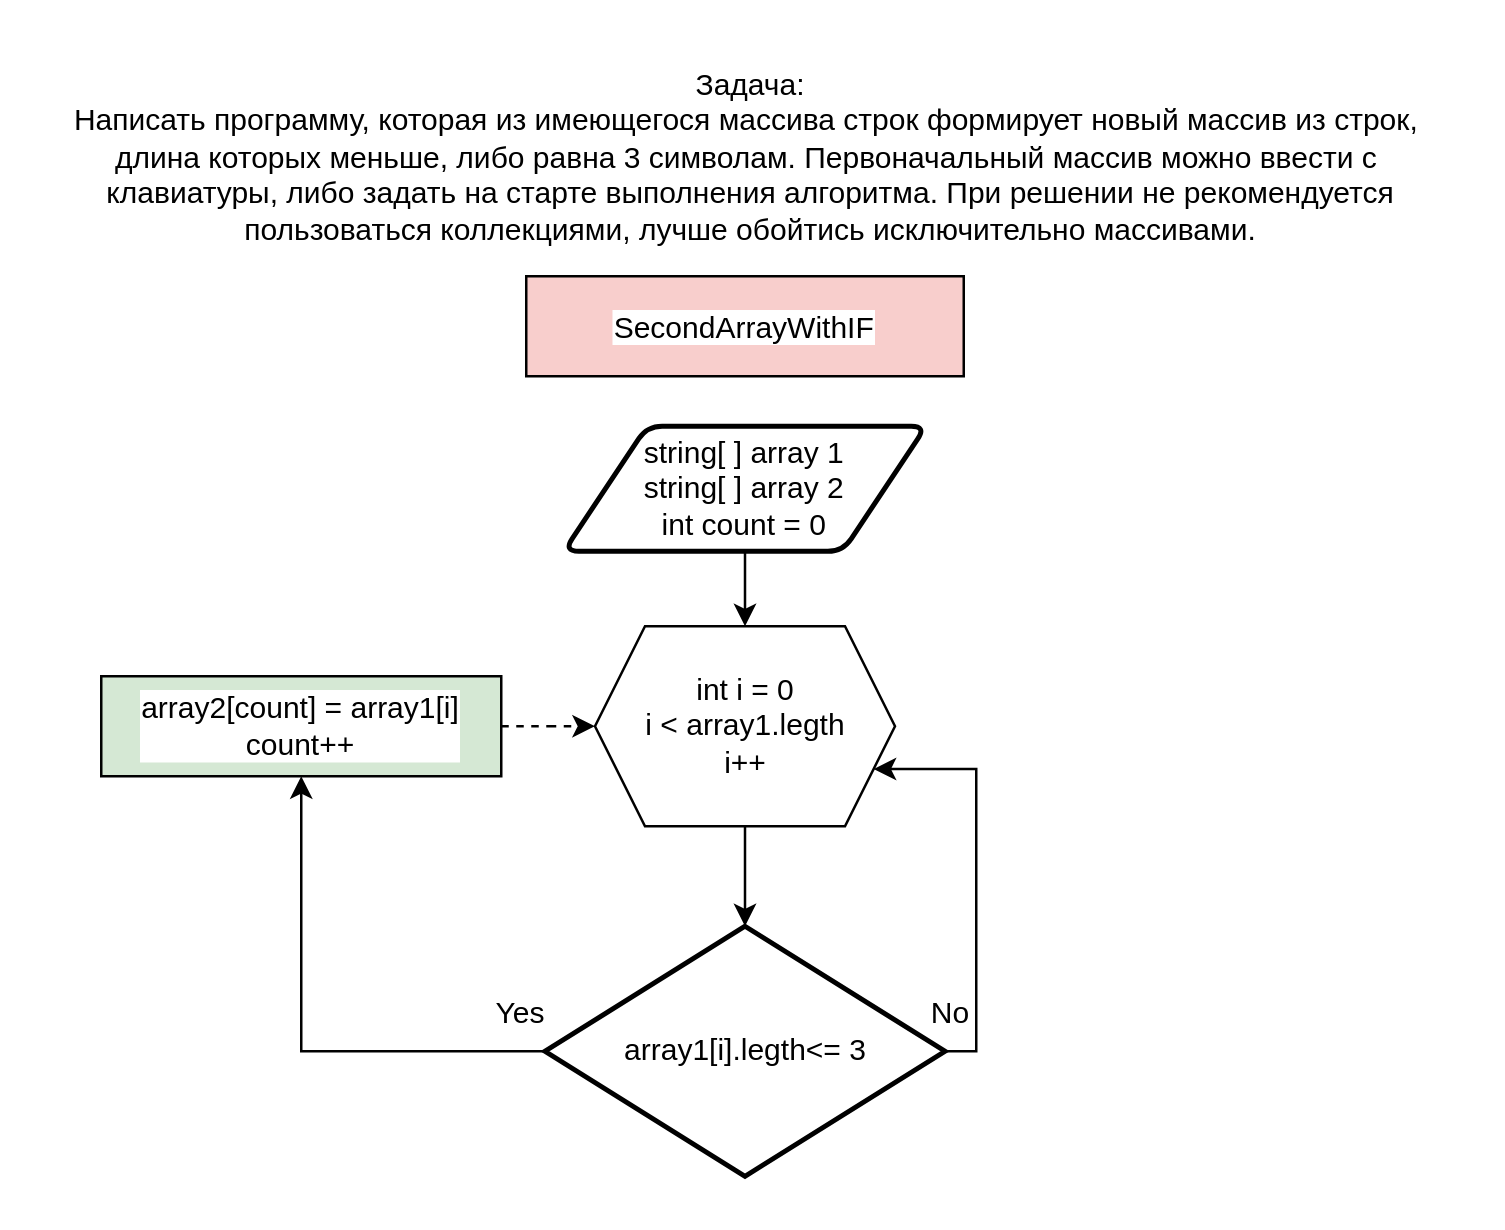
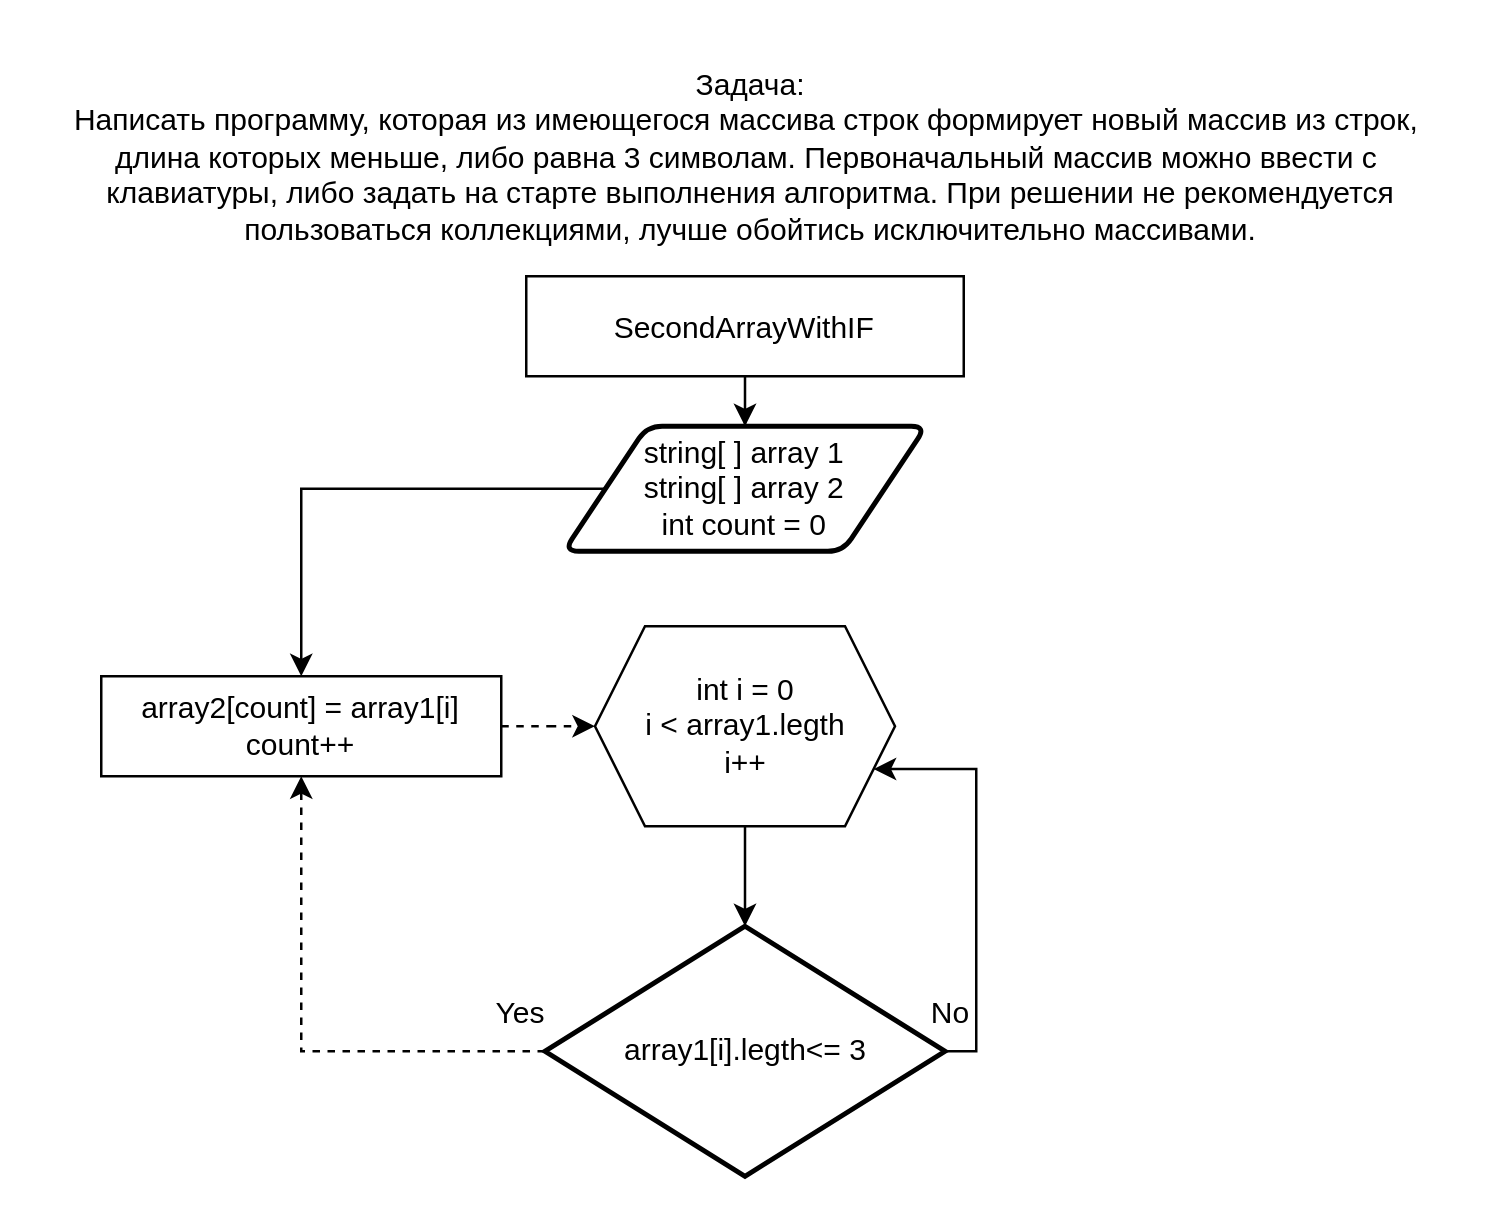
  <mxCell id="0" />
  <mxCell id="1" parent="0" />
  <mxCell id="2" value="Задача:&#10;Написать программу, которая из имеющегося массива строк формирует новый массив из строк,&amp;nbsp;&#10;длина которых меньше, либо равна 3 символам. Первоначальный массив можно ввести с&amp;nbsp;&#10;клавиатуры, либо задать на старте выполнения алгоритма. При решении не рекомендуется&#10;пользоваться коллекциями, лучше обойтись исключительно массивами." style="text;whiteSpace=wrap;html=1;align=center;" parent="1" vertex="1"><mxGeometry x="20" y="20" width="560" height="120" as="geometry" /></mxCell>
- <mxCell id="3" value="" style="edgeStyle=orthogonalEdgeStyle;rounded=0;orthogonalLoop=1;jettySize=auto;html=1;fontFamily=Helvetica;fontSize=12;fontColor=#000000;" edge="1" parent="1" source="4" target="8"><mxGeometry relative="1" as="geometry" /></mxCell>
+ <mxCell id="3" value="" style="edgeStyle=orthogonalEdgeStyle;rounded=0;orthogonalLoop=1;jettySize=auto;html=1;fontFamily=Helvetica;fontSize=12;fontColor=#000000;" edge="1" parent="1" source="4" target="13"><mxGeometry relative="1" as="geometry" /></mxCell>
  <mxCell id="4" value="string[ ] array 1&lt;br&gt;string[ ] array 2&lt;br&gt;int count = 0" style="shape=parallelogram;html=1;strokeWidth=2;perimeter=parallelogramPerimeter;whiteSpace=wrap;rounded=1;arcSize=12;size=0.23;" parent="1" vertex="1"><mxGeometry x="225" y="170" width="145" height="50" as="geometry" /></mxCell>
- <mxCell id="6" value="&lt;div style=&quot;line-height: 22px;&quot;&gt;&lt;span style=&quot;background-color: rgb(255, 255, 255);&quot;&gt;&lt;font style=&quot;font-size: 12px;&quot;&gt;SecondArrayWithIF&lt;/font&gt;&lt;/span&gt;&lt;/div&gt;" style="whiteSpace=wrap;html=1;align=center;fillColor=#f8cecc;" parent="1" vertex="1"><mxGeometry x="210" y="110" width="175" height="40" as="geometry" /></mxCell>
+ <mxCell id="5" value="" style="edgeStyle=orthogonalEdgeStyle;rounded=0;orthogonalLoop=1;jettySize=auto;html=1;" parent="1" source="6" target="4" edge="1"><mxGeometry relative="1" as="geometry" /></mxCell>
+ <mxCell id="6" value="&lt;div style=&quot;line-height: 22px;&quot;&gt;&lt;span style=&quot;background-color: rgb(255, 255, 255);&quot;&gt;&lt;font style=&quot;font-size: 12px;&quot;&gt;SecondArrayWithIF&lt;/font&gt;&lt;/span&gt;&lt;/div&gt;" style="whiteSpace=wrap;html=1;align=center;" parent="1" vertex="1"><mxGeometry x="210" y="110" width="175" height="40" as="geometry" /></mxCell>
  <mxCell id="7" value="" style="edgeStyle=orthogonalEdgeStyle;rounded=0;orthogonalLoop=1;jettySize=auto;html=1;fontFamily=Helvetica;fontSize=12;fontColor=#000000;" edge="1" parent="1" source="8" target="11"><mxGeometry relative="1" as="geometry" /></mxCell>
  <mxCell id="8" value="int i = 0&lt;br&gt;i &amp;lt; array1.legth&lt;br&gt;i++" style="shape=hexagon;perimeter=hexagonPerimeter2;whiteSpace=wrap;html=1;fixedSize=1;labelBackgroundColor=#FFFFFF;fontFamily=Helvetica;fontSize=12;fontColor=#000000;" vertex="1" parent="1"><mxGeometry x="237.5" y="250" width="120" height="80" as="geometry" /></mxCell>
- <mxCell id="9" style="edgeStyle=orthogonalEdgeStyle;rounded=0;orthogonalLoop=1;jettySize=auto;html=1;fontFamily=Helvetica;fontSize=12;fontColor=#000000;" edge="1" parent="1" source="11" target="13"><mxGeometry relative="1" as="geometry" /></mxCell>
+ <mxCell id="9" style="edgeStyle=orthogonalEdgeStyle;rounded=0;orthogonalLoop=1;jettySize=auto;html=1;fontFamily=Helvetica;fontSize=12;fontColor=#000000;dashed=1;" edge="1" parent="1" source="11" target="13"><mxGeometry relative="1" as="geometry" /></mxCell>
  <mxCell id="10" style="edgeStyle=orthogonalEdgeStyle;rounded=0;orthogonalLoop=1;jettySize=auto;html=1;entryX=1;entryY=0.75;entryDx=0;entryDy=0;fontFamily=Helvetica;fontSize=12;fontColor=#000000;" edge="1" parent="1" source="11" target="8"><mxGeometry relative="1" as="geometry"><Array as="points"><mxPoint x="390" y="420" /><mxPoint x="390" y="307" /></Array></mxGeometry></mxCell>
  <mxCell id="11" value="array1[i].legth&amp;lt;= 3" style="strokeWidth=2;html=1;shape=mxgraph.flowchart.decision;whiteSpace=wrap;labelBackgroundColor=#FFFFFF;fontFamily=Helvetica;fontSize=12;fontColor=#000000;" vertex="1" parent="1"><mxGeometry x="217.5" y="370" width="160" height="100" as="geometry" /></mxCell>
  <mxCell id="12" value="" style="edgeStyle=orthogonalEdgeStyle;rounded=0;orthogonalLoop=1;jettySize=auto;html=1;fontFamily=Helvetica;fontSize=12;fontColor=#000000;dashed=1;" edge="1" parent="1" source="13" target="8"><mxGeometry relative="1" as="geometry" /></mxCell>
- <mxCell id="13" value="array2[count] = array1[i]&lt;br&gt;count++" style="whiteSpace=wrap;html=1;align=center;labelBackgroundColor=#FFFFFF;fontFamily=Helvetica;fontSize=12;fontColor=#000000;fillColor=#d5e8d4;" vertex="1" parent="1"><mxGeometry x="40" y="270" width="160" height="40" as="geometry" /></mxCell>
+ <mxCell id="13" value="array2[count] = array1[i]&lt;br&gt;count++" style="whiteSpace=wrap;html=1;align=center;labelBackgroundColor=#FFFFFF;fontFamily=Helvetica;fontSize=12;fontColor=#000000;" vertex="1" parent="1"><mxGeometry x="40" y="270" width="160" height="40" as="geometry" /></mxCell>
  <mxCell id="14" value="Yes" style="text;html=1;strokeColor=none;fillColor=none;align=center;verticalAlign=middle;whiteSpace=wrap;rounded=0;labelBackgroundColor=#FFFFFF;fontFamily=Helvetica;fontSize=12;fontColor=#000000;" vertex="1" parent="1"><mxGeometry x="177.5" y="390" width="60" height="30" as="geometry" /></mxCell>
  <mxCell id="15" value="No" style="text;html=1;strokeColor=none;fillColor=none;align=center;verticalAlign=middle;whiteSpace=wrap;rounded=0;labelBackgroundColor=#FFFFFF;fontFamily=Helvetica;fontSize=12;fontColor=#000000;" vertex="1" parent="1"><mxGeometry x="350" y="390" width="60" height="30" as="geometry" /></mxCell>
